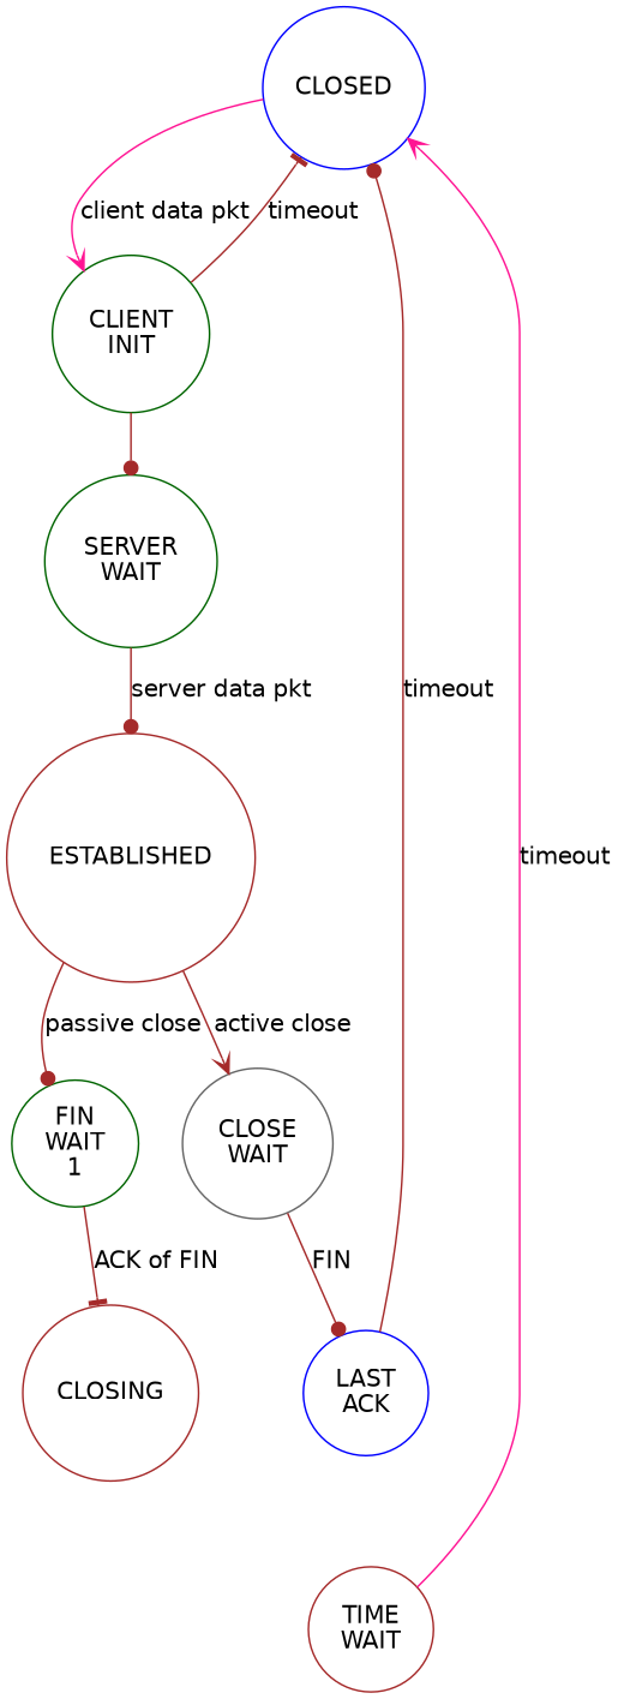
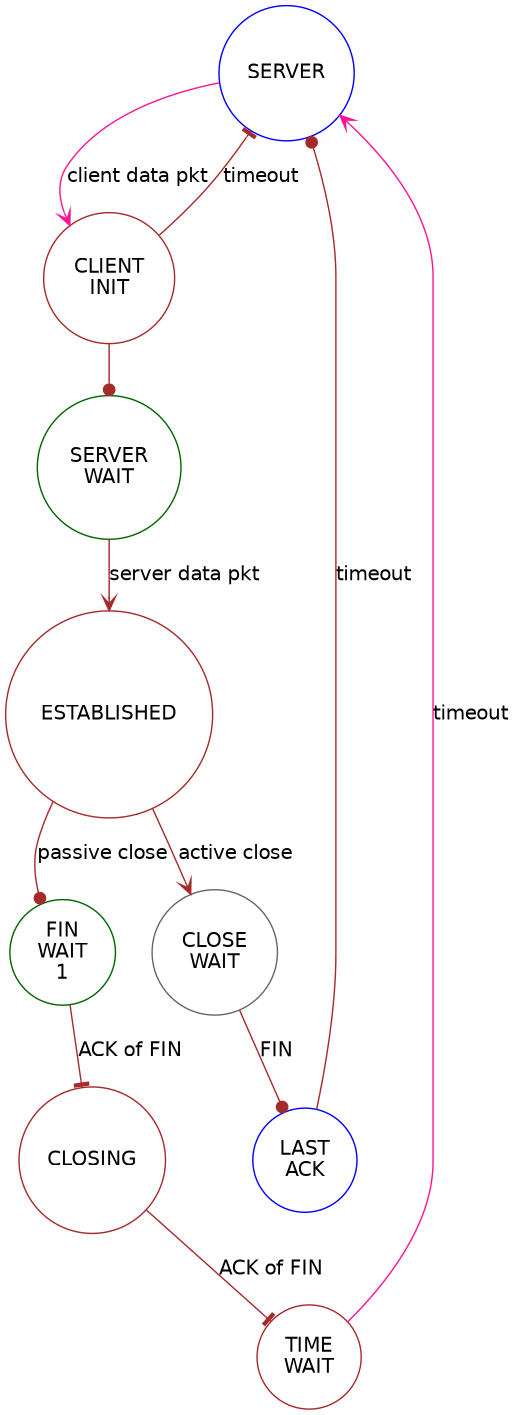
  digraph {
    fontname="DejaVu Sans"
    node [color=brown fontname="DejaVu Sans" shape=circle]
    edge [arrowhead=dot color=brown fontname="DejaVu Sans"]
-   n1 [color=blue label=CLOSED]
-   n2 [color=darkgreen label="CLIENT\nINIT"]
+   n1 [color=blue label=SERVER]
+   n2 [label="CLIENT\nINIT"]
    n3 [color=darkgreen label="SERVER\nWAIT"]
    n4 [label=ESTABLISHED]
    n5 [color=darkgreen label="FIN\nWAIT\n1"]
    n6 [color=gray40 label="CLOSE\nWAIT"]
    n7 [label=CLOSING]
    n8 [color=blue label="LAST\nACK"]
    n9 [label="TIME\nWAIT"]
    n1 -> n2 [arrowhead=vee color=deeppink label="client data pkt"]
    n2 -> n1 [arrowhead=tee label=timeout]
    n2 -> n3
-   n3 -> n4 [label="server data pkt"]
+   n3 -> n4 [arrowhead=vee label="server data pkt"]
    n4 -> n5 [label="passive close"]
    n4 -> n6 [arrowhead=vee label="active close"]
    n5 -> n7 [arrowhead=tee label="ACK of FIN"]
    n6 -> n8 [label=FIN]
+   n7 -> n9 [arrowhead=tee label="ACK of FIN"]
    n8 -> n1 [label=timeout]
    n9 -> n1 [arrowhead=vee color=deeppink label=timeout]
  }
